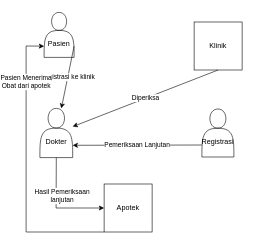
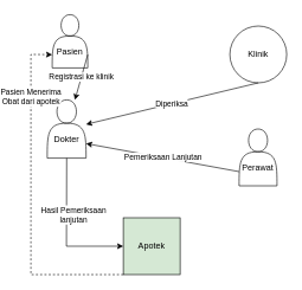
  <mxCell id="0" />
  <mxCell id="1" parent="0" />
  <mxCell id="2" value="&lt;div&gt;&lt;br&gt;&lt;/div&gt;&lt;div&gt;&lt;br&gt;&lt;/div&gt;&lt;div&gt;Pasien&lt;/div&gt;" style="shape=actor;whiteSpace=wrap;html=1;" vertex="1" parent="1"><mxGeometry x="50" y="20" width="50" height="75" as="geometry" /></mxCell>
- <mxCell id="3" value="Klinik" style="whiteSpace=wrap;html=1;aspect=fixed;" vertex="1" parent="1"><mxGeometry x="300" y="36" width="80" height="80" as="geometry" /></mxCell>
- <mxCell id="4" value="&lt;div&gt;&lt;br&gt;&lt;/div&gt;&lt;div&gt;&lt;br&gt;&lt;/div&gt;&lt;div&gt;Registrasi&lt;/div&gt;" style="shape=actor;whiteSpace=wrap;html=1;" vertex="1" parent="1"><mxGeometry x="313" y="181" width="53.33" height="80" as="geometry" /></mxCell>
- <mxCell id="5" value="&lt;div&gt;&lt;br&gt;&lt;/div&gt;&lt;div&gt;&lt;br&gt;&lt;/div&gt;&lt;div&gt;Dokter&lt;br&gt;&lt;/div&gt;" style="shape=actor;whiteSpace=wrap;html=1;" vertex="1" parent="1"><mxGeometry x="43" y="180" width="54.67" height="82" as="geometry" /></mxCell>
- <mxCell id="6" value="Apotek" style="whiteSpace=wrap;html=1;aspect=fixed;" vertex="1" parent="1"><mxGeometry x="150" y="306" width="80" height="80" as="geometry" /></mxCell>
+ <mxCell id="3" value="Klinik" style="ellipse;whiteSpace=wrap;html=1;aspect=fixed;" vertex="1" parent="1"><mxGeometry x="300" y="36" width="80" height="80" as="geometry" /></mxCell>
+ <mxCell id="4" value="&lt;div&gt;&lt;br&gt;&lt;/div&gt;&lt;div&gt;&lt;br&gt;&lt;/div&gt;&lt;div&gt;Perawat&lt;/div&gt;" style="shape=actor;whiteSpace=wrap;html=1;" vertex="1" parent="1"><mxGeometry x="313" y="181" width="53.33" height="80" as="geometry" /></mxCell>
+ <mxCell id="5" value="&lt;div&gt;&lt;br&gt;&lt;/div&gt;&lt;div&gt;&lt;br&gt;&lt;/div&gt;&lt;div&gt;Dokter&lt;br&gt;&lt;/div&gt;" style="shape=actor;whiteSpace=wrap;html=1;" vertex="1" parent="1"><mxGeometry x="43" y="140" width="54.67" height="82" as="geometry" /></mxCell>
+ <mxCell id="6" value="Apotek" style="whiteSpace=wrap;html=1;aspect=fixed;fillColor=#d5e8d4;" vertex="1" parent="1"><mxGeometry x="150" y="306" width="80" height="80" as="geometry" /></mxCell>
  <mxCell id="7" value="&lt;div&gt;Registrasi ke klinik&lt;/div&gt;" style="endArrow=classic;html=1;rounded=0;exitX=1;exitY=0.75;exitDx=0;exitDy=0;" edge="1" parent="1" source="2" target="5"><mxGeometry width="50" height="50" relative="1" as="geometry"><mxPoint x="380" y="276" as="sourcePoint" /><mxPoint x="430" y="226" as="targetPoint" /></mxGeometry></mxCell>
  <mxCell id="8" value="Diperiksa" style="endArrow=classic;html=1;rounded=0;exitX=0.5;exitY=1;exitDx=0;exitDy=0;" edge="1" parent="1" source="3" target="5"><mxGeometry width="50" height="50" relative="1" as="geometry"><mxPoint x="100" y="86" as="sourcePoint" /><mxPoint x="310" y="86" as="targetPoint" /></mxGeometry></mxCell>
  <mxCell id="9" value="Pemeriksaan Lanjutan" style="endArrow=classic;html=1;rounded=0;exitX=0;exitY=0.75;exitDx=0;exitDy=0;entryX=1;entryY=0.75;entryDx=0;entryDy=0;" edge="1" parent="1" source="4" target="5"><mxGeometry width="50" height="50" relative="1" as="geometry"><mxPoint x="350" y="126" as="sourcePoint" /><mxPoint x="350" y="206" as="targetPoint" /><Array as="points" /></mxGeometry></mxCell>
  <mxCell id="10" value="&lt;div&gt;Hasil Pemeriksaan&lt;/div&gt;&lt;div&gt;lanjutan&lt;/div&gt;" style="endArrow=classic;html=1;rounded=0;exitX=0.5;exitY=1;exitDx=0;exitDy=0;entryX=0;entryY=0.5;entryDx=0;entryDy=0;" edge="1" parent="1" source="5" target="6"><mxGeometry x="-0.22" y="10" width="50" height="50" relative="1" as="geometry"><mxPoint x="330" y="251" as="sourcePoint" /><mxPoint x="100" y="251" as="targetPoint" /><Array as="points"><mxPoint x="70" y="346" /></Array><mxPoint as="offset" /></mxGeometry></mxCell>
- <mxCell id="11" value="&lt;div&gt;Pasien Menerima &lt;br&gt;&lt;/div&gt;&lt;div&gt;Obat dari apotek&lt;/div&gt;" style="endArrow=classic;html=1;rounded=0;exitX=0;exitY=1;exitDx=0;exitDy=0;entryX=0;entryY=0.75;entryDx=0;entryDy=0;" edge="1" parent="1" source="6" target="2"><mxGeometry x="0.617" width="50" height="50" relative="1" as="geometry"><mxPoint x="330" y="251" as="sourcePoint" /><mxPoint x="100" y="251" as="targetPoint" /><Array as="points"><mxPoint x="20" y="386" /><mxPoint x="20" y="76" /></Array><mxPoint as="offset" /></mxGeometry></mxCell>
+ <mxCell id="11" value="&lt;div&gt;Pasien Menerima &lt;br&gt;&lt;/div&gt;&lt;div&gt;Obat dari apotek&lt;/div&gt;" style="endArrow=classic;html=1;rounded=0;exitX=0;exitY=1;exitDx=0;exitDy=0;entryX=0;entryY=0.75;entryDx=0;entryDy=0;dashed=1;" edge="1" parent="1" source="6" target="2"><mxGeometry x="0.617" width="50" height="50" relative="1" as="geometry"><mxPoint x="330" y="251" as="sourcePoint" /><mxPoint x="100" y="251" as="targetPoint" /><Array as="points"><mxPoint x="20" y="386" /><mxPoint x="20" y="76" /></Array><mxPoint as="offset" /></mxGeometry></mxCell>
